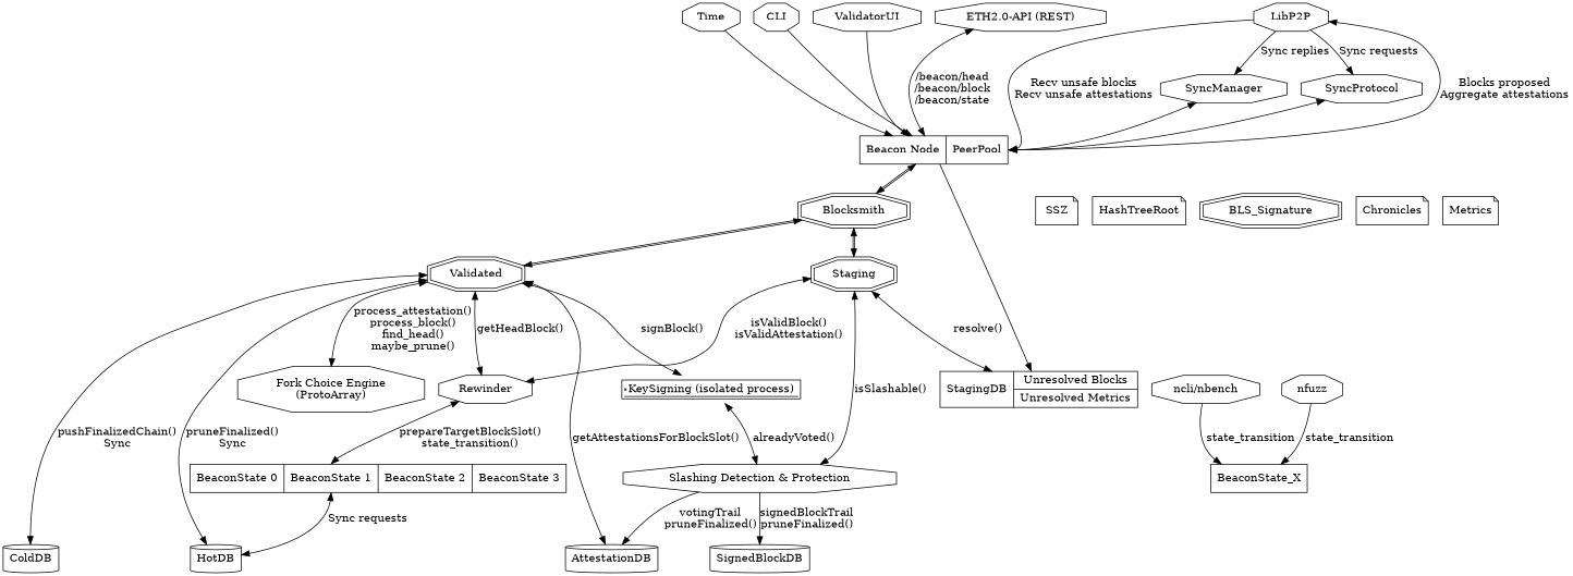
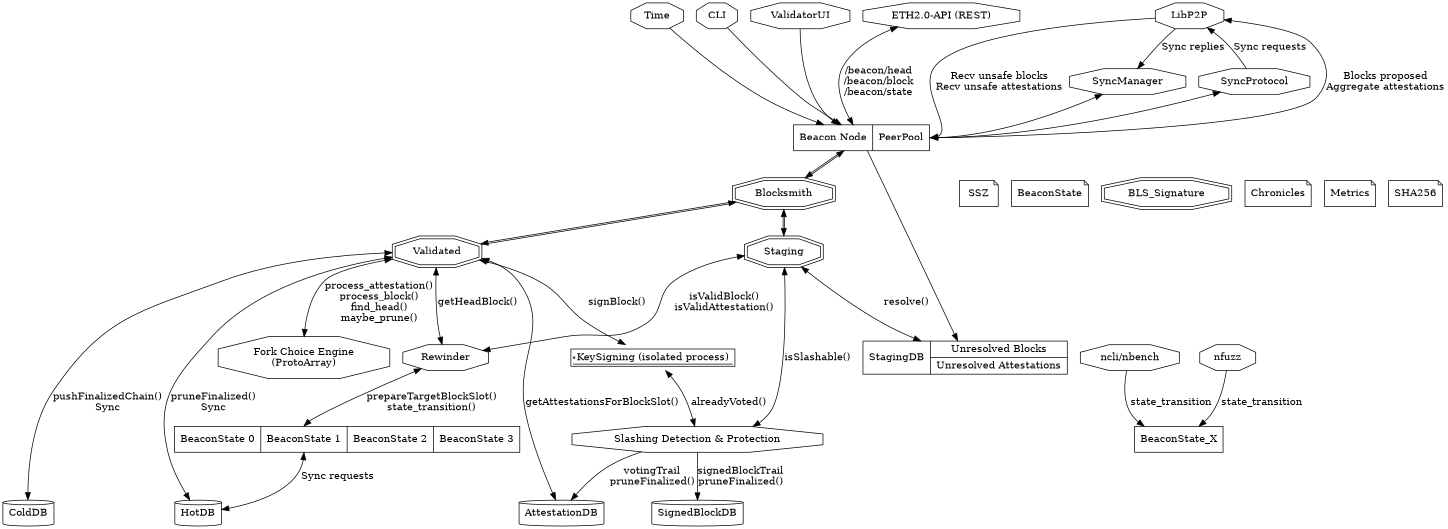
  digraph {
    node [shape=octagon]
    edge [dir=both]
    Time
    CLI
    ValidatorUI
    LibP2P
    n5 [label="ETH2.0-API (REST)"]
    n6 [label="ncli/nbench"]
    nfuzz
    Blocksmith [shape=doubleoctagon]
    SSZ [shape=note]
-   HashTreeRoot [shape=note]
+   HashTreeRoot [shape=note label=BeaconState]
    BLS_Signature [shape=doubleoctagon]
    Chronicles [shape=note]
    Metrics [shape=note]
+   SHA256 [shape=note]
    n15 [label="<bs0>BeaconState 0|<bs1>BeaconState 1|<bs2>BeaconState 2|<bs3>BeaconState 3" shape=record]
    BeaconState_X [shape=box]
    AttestationDB [shape=cylinder]
    HotDB [shape=cylinder]
    ColdDB [shape=cylinder]
    SignedBlockDB [shape=cylinder]
    SyncManager
    SyncProtocol
    n23 [label="<nbc>Beacon Node | <PeerPool>PeerPool" shape=record]
    Staging [shape=doubleoctagon]
    Validated [shape=doubleoctagon]
    n26 [label="KeySigning (isolated process)" shape=signature]
    n27 [label="Slashing Detection & Protection"]
-   n28 [label="StagingDB | {Unresolved Blocks | Unresolved Metrics}" shape=record]
+   n28 [label="StagingDB | {Unresolved Blocks | Unresolved Attestations}" shape=record]
    Rewinder
    n30 [label="Fork Choice Engine\n(ProtoArray)"]
    subgraph sub_1 {
      rank=source
      Time
      CLI
      ValidatorUI
      LibP2P
      n5
    }
    subgraph sub_2 {
      rank=same
      n6
      nfuzz
    }
    subgraph sub_3 {
      rank=same
      Blocksmith
      SSZ
      HashTreeRoot
      BLS_Signature
      Chronicles
      Metrics
+     SHA256
    }
    subgraph sub_4 {
      rank=same
      n15
      BeaconState_X
    }
    subgraph sub_5 {
      rank=sink
      AttestationDB
      HotDB
      ColdDB
      SignedBlockDB
    }
    subgraph sub_6 {
      rank=same
      SyncManager
      SyncProtocol
    }
    Time -> n23 [dir=""]
    CLI -> n23 [dir=""]
    ValidatorUI -> n23 [dir=""]
    LibP2P -> SyncManager [label="Sync replies" dir=""]
    LibP2P -> n23 [headport=PeerPool label="Recv unsafe blocks\nRecv unsafe attestations" dir=""]
    n5 -> n23 [label="/beacon/head\n/beacon/block\n/beacon/state"]
    n6 -> BeaconState_X [label=state_transition dir=""]
    nfuzz -> BeaconState_X [label=state_transition dir=""]
    Blocksmith -> Staging [color="black:black"]
    Blocksmith -> Validated [color="black:black"]
    n15 -> HotDB [label="Sync requests" tailport=bs1]
    SyncManager -> n23 [headport=PeerPool]
-   LibP2P -> SyncProtocol [label="Sync requests" dir=""]
+   SyncProtocol -> LibP2P [label="Sync requests" dir=""]
    SyncProtocol -> n23 [headport=PeerPool]
    n23 -> LibP2P [label="Blocks proposed\nAggregate attestations" tailport=PeerPool dir=""]
    n23 -> Blocksmith [color="black:black"]
    n23 -> n28 [dir=""]
    Staging -> n27 [label="isSlashable()"]
    Staging -> n28 [label="resolve()"]
    Staging -> Rewinder [label="isValidBlock()\nisValidAttestation()"]
    Validated -> AttestationDB [label="getAttestationsForBlockSlot()"]
    Validated -> HotDB [label="pruneFinalized()\nSync"]
    Validated -> ColdDB [label="pushFinalizedChain()\nSync"]
    Validated -> n26 [label="signBlock()"]
    Validated -> Rewinder [label="getHeadBlock()"]
    Validated -> n30 [label="process_attestation()\nprocess_block()\nfind_head()\nmaybe_prune()"]
    n26 -> n27 [label="alreadyVoted()"]
    n27 -> AttestationDB [label="votingTrail\npruneFinalized()" dir=""]
    n27 -> SignedBlockDB [label="signedBlockTrail\npruneFinalized()" dir=""]
    Rewinder -> n15 [headport=bs1 label="prepareTargetBlockSlot()\nstate_transition()"]
  }
